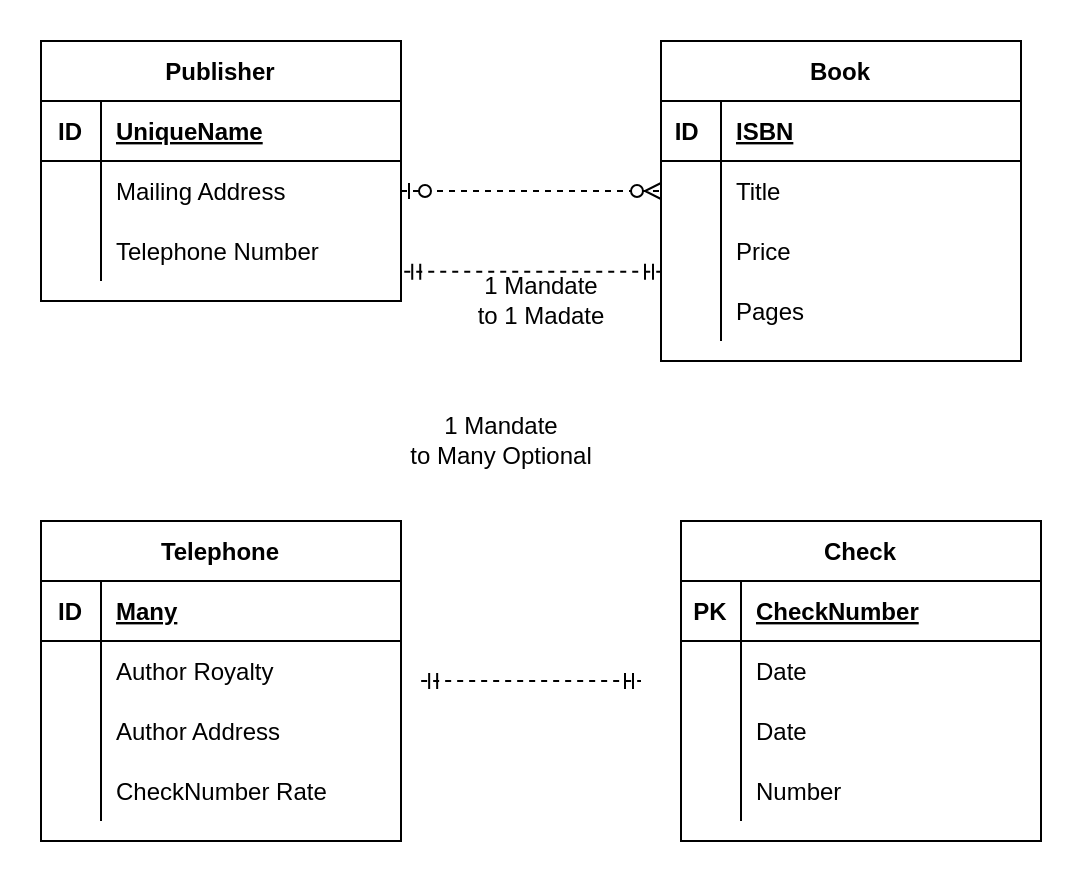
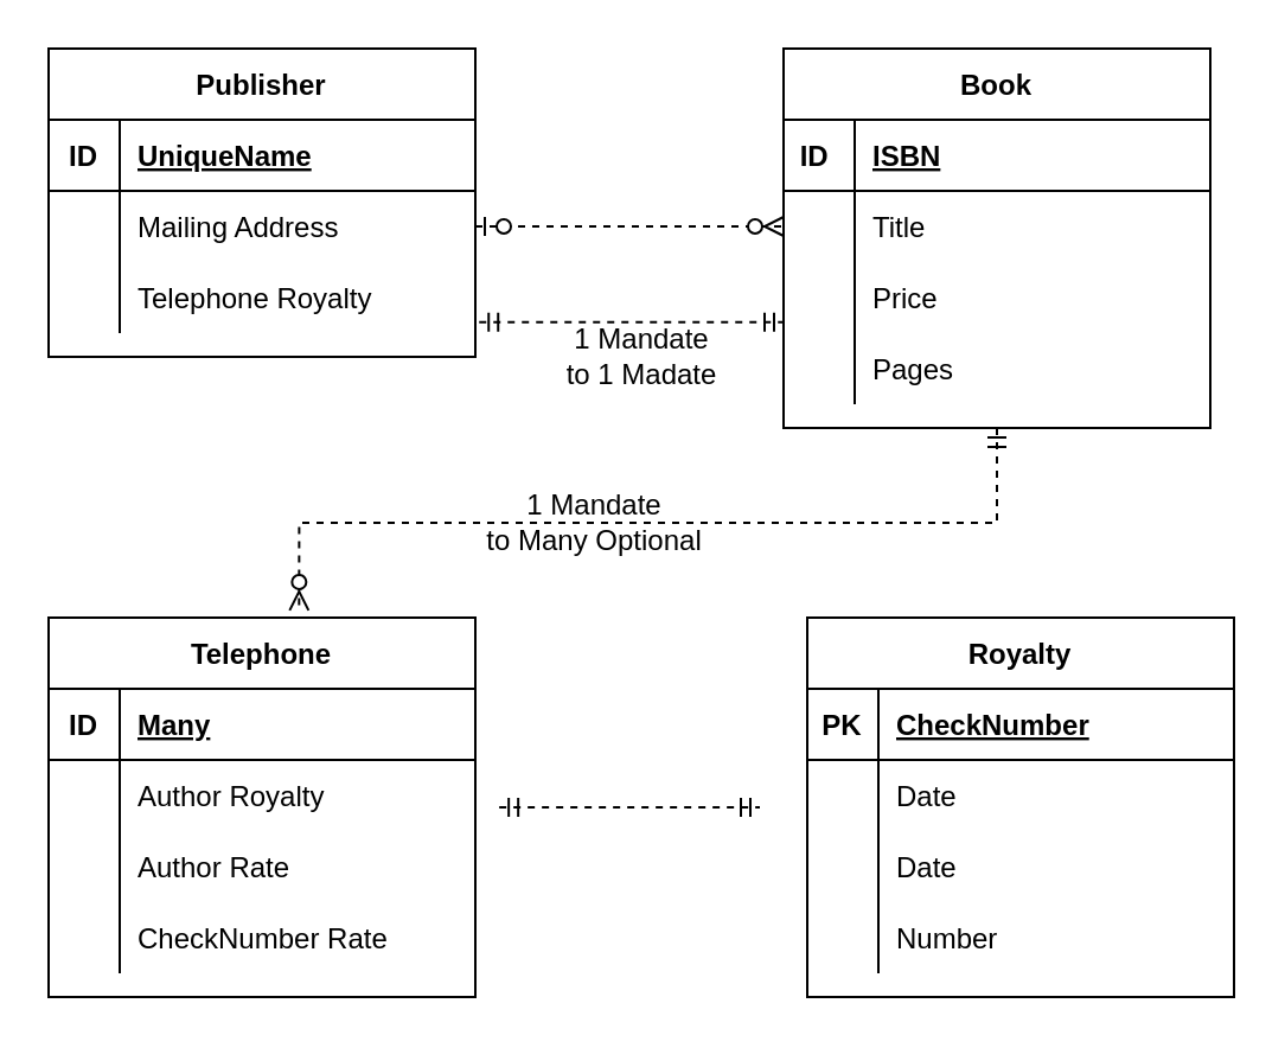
  <mxCell id="0" />
  <mxCell id="1" parent="0" />
  <mxCell id="2" value="Publisher" style="shape=table;startSize=30;container=1;collapsible=1;childLayout=tableLayout;fixedRows=1;rowLines=0;fontStyle=1;align=center;resizeLast=1;" vertex="1" parent="1"><mxGeometry x="20" y="20" width="180" height="130" as="geometry" /></mxCell>
  <mxCell id="3" value="" style="shape=tableRow;horizontal=0;startSize=0;swimlaneHead=0;swimlaneBody=0;fillColor=none;collapsible=0;dropTarget=0;points=[[0,0.5],[1,0.5]];portConstraint=eastwest;top=0;left=0;right=0;bottom=1;" vertex="1" parent="2"><mxGeometry y="30" width="180" height="30" as="geometry" /></mxCell>
  <mxCell id="4" value="ID" style="shape=partialRectangle;connectable=0;fillColor=none;top=0;left=0;bottom=0;right=0;fontStyle=1;overflow=hidden;" vertex="1" parent="3"><mxGeometry width="30" height="30" as="geometry"><mxRectangle width="30" height="30" as="alternateBounds" /></mxGeometry></mxCell>
  <mxCell id="5" value="UniqueName" style="shape=partialRectangle;connectable=0;fillColor=none;top=0;left=0;bottom=0;right=0;align=left;spacingLeft=6;fontStyle=5;overflow=hidden;" vertex="1" parent="3"><mxGeometry x="30" width="150" height="30" as="geometry"><mxRectangle width="150" height="30" as="alternateBounds" /></mxGeometry></mxCell>
  <mxCell id="6" value="" style="shape=tableRow;horizontal=0;startSize=0;swimlaneHead=0;swimlaneBody=0;fillColor=none;collapsible=0;dropTarget=0;points=[[0,0.5],[1,0.5]];portConstraint=eastwest;top=0;left=0;right=0;bottom=0;" vertex="1" parent="2"><mxGeometry y="60" width="180" height="30" as="geometry" /></mxCell>
  <mxCell id="7" value="" style="shape=partialRectangle;connectable=0;fillColor=none;top=0;left=0;bottom=0;right=0;editable=1;overflow=hidden;" vertex="1" parent="6"><mxGeometry width="30" height="30" as="geometry"><mxRectangle width="30" height="30" as="alternateBounds" /></mxGeometry></mxCell>
  <mxCell id="8" value="Mailing Address" style="shape=partialRectangle;connectable=0;fillColor=none;top=0;left=0;bottom=0;right=0;align=left;spacingLeft=6;overflow=hidden;" vertex="1" parent="6"><mxGeometry x="30" width="150" height="30" as="geometry"><mxRectangle width="150" height="30" as="alternateBounds" /></mxGeometry></mxCell>
  <mxCell id="9" value="" style="shape=tableRow;horizontal=0;startSize=0;swimlaneHead=0;swimlaneBody=0;fillColor=none;collapsible=0;dropTarget=0;points=[[0,0.5],[1,0.5]];portConstraint=eastwest;top=0;left=0;right=0;bottom=0;" vertex="1" parent="2"><mxGeometry y="90" width="180" height="30" as="geometry" /></mxCell>
  <mxCell id="10" value="" style="shape=partialRectangle;connectable=0;fillColor=none;top=0;left=0;bottom=0;right=0;editable=1;overflow=hidden;" vertex="1" parent="9"><mxGeometry width="30" height="30" as="geometry"><mxRectangle width="30" height="30" as="alternateBounds" /></mxGeometry></mxCell>
- <mxCell id="11" value="Telephone Number" style="shape=partialRectangle;connectable=0;fillColor=none;top=0;left=0;bottom=0;right=0;align=left;spacingLeft=6;overflow=hidden;" vertex="1" parent="9"><mxGeometry x="30" width="150" height="30" as="geometry"><mxRectangle width="150" height="30" as="alternateBounds" /></mxGeometry></mxCell>
+ <mxCell id="11" value="Telephone Royalty" style="shape=partialRectangle;connectable=0;fillColor=none;top=0;left=0;bottom=0;right=0;align=left;spacingLeft=6;overflow=hidden;" vertex="1" parent="9"><mxGeometry x="30" width="150" height="30" as="geometry"><mxRectangle width="150" height="30" as="alternateBounds" /></mxGeometry></mxCell>
  <mxCell id="12" value="Book" style="shape=table;startSize=30;container=1;collapsible=1;childLayout=tableLayout;fixedRows=1;rowLines=0;fontStyle=1;align=center;resizeLast=1;" vertex="1" parent="1"><mxGeometry x="330" y="20" width="180" height="160" as="geometry" /></mxCell>
  <mxCell id="13" value="" style="shape=tableRow;horizontal=0;startSize=0;swimlaneHead=0;swimlaneBody=0;fillColor=none;collapsible=0;dropTarget=0;points=[[0,0.5],[1,0.5]];portConstraint=eastwest;top=0;left=0;right=0;bottom=1;" vertex="1" parent="12"><mxGeometry y="30" width="180" height="30" as="geometry" /></mxCell>
  <mxCell id="14" value="ID " style="shape=partialRectangle;connectable=0;fillColor=none;top=0;left=0;bottom=0;right=0;fontStyle=1;overflow=hidden;" vertex="1" parent="13"><mxGeometry width="30" height="30" as="geometry"><mxRectangle width="30" height="30" as="alternateBounds" /></mxGeometry></mxCell>
  <mxCell id="15" value="ISBN" style="shape=partialRectangle;connectable=0;fillColor=none;top=0;left=0;bottom=0;right=0;align=left;spacingLeft=6;fontStyle=5;overflow=hidden;" vertex="1" parent="13"><mxGeometry x="30" width="150" height="30" as="geometry"><mxRectangle width="150" height="30" as="alternateBounds" /></mxGeometry></mxCell>
  <mxCell id="16" value="" style="shape=tableRow;horizontal=0;startSize=0;swimlaneHead=0;swimlaneBody=0;fillColor=none;collapsible=0;dropTarget=0;points=[[0,0.5],[1,0.5]];portConstraint=eastwest;top=0;left=0;right=0;bottom=0;" vertex="1" parent="12"><mxGeometry y="60" width="180" height="30" as="geometry" /></mxCell>
  <mxCell id="17" value="" style="shape=partialRectangle;connectable=0;fillColor=none;top=0;left=0;bottom=0;right=0;editable=1;overflow=hidden;" vertex="1" parent="16"><mxGeometry width="30" height="30" as="geometry"><mxRectangle width="30" height="30" as="alternateBounds" /></mxGeometry></mxCell>
  <mxCell id="18" value="Title" style="shape=partialRectangle;connectable=0;fillColor=none;top=0;left=0;bottom=0;right=0;align=left;spacingLeft=6;overflow=hidden;" vertex="1" parent="16"><mxGeometry x="30" width="150" height="30" as="geometry"><mxRectangle width="150" height="30" as="alternateBounds" /></mxGeometry></mxCell>
  <mxCell id="19" value="" style="shape=tableRow;horizontal=0;startSize=0;swimlaneHead=0;swimlaneBody=0;fillColor=none;collapsible=0;dropTarget=0;points=[[0,0.5],[1,0.5]];portConstraint=eastwest;top=0;left=0;right=0;bottom=0;" vertex="1" parent="12"><mxGeometry y="90" width="180" height="30" as="geometry" /></mxCell>
  <mxCell id="20" value="" style="shape=partialRectangle;connectable=0;fillColor=none;top=0;left=0;bottom=0;right=0;editable=1;overflow=hidden;" vertex="1" parent="19"><mxGeometry width="30" height="30" as="geometry"><mxRectangle width="30" height="30" as="alternateBounds" /></mxGeometry></mxCell>
  <mxCell id="21" value="Price" style="shape=partialRectangle;connectable=0;fillColor=none;top=0;left=0;bottom=0;right=0;align=left;spacingLeft=6;overflow=hidden;" vertex="1" parent="19"><mxGeometry x="30" width="150" height="30" as="geometry"><mxRectangle width="150" height="30" as="alternateBounds" /></mxGeometry></mxCell>
  <mxCell id="22" value="" style="shape=tableRow;horizontal=0;startSize=0;swimlaneHead=0;swimlaneBody=0;fillColor=none;collapsible=0;dropTarget=0;points=[[0,0.5],[1,0.5]];portConstraint=eastwest;top=0;left=0;right=0;bottom=0;" vertex="1" parent="12"><mxGeometry y="120" width="180" height="30" as="geometry" /></mxCell>
  <mxCell id="23" value="" style="shape=partialRectangle;connectable=0;fillColor=none;top=0;left=0;bottom=0;right=0;editable=1;overflow=hidden;" vertex="1" parent="22"><mxGeometry width="30" height="30" as="geometry"><mxRectangle width="30" height="30" as="alternateBounds" /></mxGeometry></mxCell>
  <mxCell id="24" value="Pages" style="shape=partialRectangle;connectable=0;fillColor=none;top=0;left=0;bottom=0;right=0;align=left;spacingLeft=6;overflow=hidden;" vertex="1" parent="22"><mxGeometry x="30" width="150" height="30" as="geometry"><mxRectangle width="150" height="30" as="alternateBounds" /></mxGeometry></mxCell>
  <mxCell id="25" value="Telephone" style="shape=table;startSize=30;container=1;collapsible=1;childLayout=tableLayout;fixedRows=1;rowLines=0;fontStyle=1;align=center;resizeLast=1;" vertex="1" parent="1"><mxGeometry x="20" y="260" width="180" height="160" as="geometry" /></mxCell>
  <mxCell id="26" value="" style="shape=tableRow;horizontal=0;startSize=0;swimlaneHead=0;swimlaneBody=0;fillColor=none;collapsible=0;dropTarget=0;points=[[0,0.5],[1,0.5]];portConstraint=eastwest;top=0;left=0;right=0;bottom=1;" vertex="1" parent="25"><mxGeometry y="30" width="180" height="30" as="geometry" /></mxCell>
  <mxCell id="27" value="ID" style="shape=partialRectangle;connectable=0;fillColor=none;top=0;left=0;bottom=0;right=0;fontStyle=1;overflow=hidden;" vertex="1" parent="26"><mxGeometry width="30" height="30" as="geometry"><mxRectangle width="30" height="30" as="alternateBounds" /></mxGeometry></mxCell>
  <mxCell id="28" value="Many" style="shape=partialRectangle;connectable=0;fillColor=none;top=0;left=0;bottom=0;right=0;align=left;spacingLeft=6;fontStyle=5;overflow=hidden;" vertex="1" parent="26"><mxGeometry x="30" width="150" height="30" as="geometry"><mxRectangle width="150" height="30" as="alternateBounds" /></mxGeometry></mxCell>
  <mxCell id="29" value="" style="shape=tableRow;horizontal=0;startSize=0;swimlaneHead=0;swimlaneBody=0;fillColor=none;collapsible=0;dropTarget=0;points=[[0,0.5],[1,0.5]];portConstraint=eastwest;top=0;left=0;right=0;bottom=0;" vertex="1" parent="25"><mxGeometry y="60" width="180" height="30" as="geometry" /></mxCell>
  <mxCell id="30" value="" style="shape=partialRectangle;connectable=0;fillColor=none;top=0;left=0;bottom=0;right=0;editable=1;overflow=hidden;" vertex="1" parent="29"><mxGeometry width="30" height="30" as="geometry"><mxRectangle width="30" height="30" as="alternateBounds" /></mxGeometry></mxCell>
  <mxCell id="31" value="Author Royalty" style="shape=partialRectangle;connectable=0;fillColor=none;top=0;left=0;bottom=0;right=0;align=left;spacingLeft=6;overflow=hidden;" vertex="1" parent="29"><mxGeometry x="30" width="150" height="30" as="geometry"><mxRectangle width="150" height="30" as="alternateBounds" /></mxGeometry></mxCell>
  <mxCell id="32" value="" style="shape=tableRow;horizontal=0;startSize=0;swimlaneHead=0;swimlaneBody=0;fillColor=none;collapsible=0;dropTarget=0;points=[[0,0.5],[1,0.5]];portConstraint=eastwest;top=0;left=0;right=0;bottom=0;" vertex="1" parent="25"><mxGeometry y="90" width="180" height="30" as="geometry" /></mxCell>
  <mxCell id="33" value="" style="shape=partialRectangle;connectable=0;fillColor=none;top=0;left=0;bottom=0;right=0;editable=1;overflow=hidden;" vertex="1" parent="32"><mxGeometry width="30" height="30" as="geometry"><mxRectangle width="30" height="30" as="alternateBounds" /></mxGeometry></mxCell>
- <mxCell id="34" value="Author Address" style="shape=partialRectangle;connectable=0;fillColor=none;top=0;left=0;bottom=0;right=0;align=left;spacingLeft=6;overflow=hidden;" vertex="1" parent="32"><mxGeometry x="30" width="150" height="30" as="geometry"><mxRectangle width="150" height="30" as="alternateBounds" /></mxGeometry></mxCell>
+ <mxCell id="34" value="Author Rate" style="shape=partialRectangle;connectable=0;fillColor=none;top=0;left=0;bottom=0;right=0;align=left;spacingLeft=6;overflow=hidden;" vertex="1" parent="32"><mxGeometry x="30" width="150" height="30" as="geometry"><mxRectangle width="150" height="30" as="alternateBounds" /></mxGeometry></mxCell>
  <mxCell id="35" value="" style="shape=tableRow;horizontal=0;startSize=0;swimlaneHead=0;swimlaneBody=0;fillColor=none;collapsible=0;dropTarget=0;points=[[0,0.5],[1,0.5]];portConstraint=eastwest;top=0;left=0;right=0;bottom=0;" vertex="1" parent="25"><mxGeometry y="120" width="180" height="30" as="geometry" /></mxCell>
  <mxCell id="36" value="" style="shape=partialRectangle;connectable=0;fillColor=none;top=0;left=0;bottom=0;right=0;editable=1;overflow=hidden;" vertex="1" parent="35"><mxGeometry width="30" height="30" as="geometry"><mxRectangle width="30" height="30" as="alternateBounds" /></mxGeometry></mxCell>
  <mxCell id="37" value="CheckNumber Rate" style="shape=partialRectangle;connectable=0;fillColor=none;top=0;left=0;bottom=0;right=0;align=left;spacingLeft=6;overflow=hidden;" vertex="1" parent="35"><mxGeometry x="30" width="150" height="30" as="geometry"><mxRectangle width="150" height="30" as="alternateBounds" /></mxGeometry></mxCell>
- <mxCell id="38" value="Check" style="shape=table;startSize=30;container=1;collapsible=1;childLayout=tableLayout;fixedRows=1;rowLines=0;fontStyle=1;align=center;resizeLast=1;" vertex="1" parent="1"><mxGeometry x="340" y="260" width="180" height="160" as="geometry" /></mxCell>
+ <mxCell id="38" value="Royalty" style="shape=table;startSize=30;container=1;collapsible=1;childLayout=tableLayout;fixedRows=1;rowLines=0;fontStyle=1;align=center;resizeLast=1;" vertex="1" parent="1"><mxGeometry x="340" y="260" width="180" height="160" as="geometry" /></mxCell>
  <mxCell id="39" value="" style="shape=tableRow;horizontal=0;startSize=0;swimlaneHead=0;swimlaneBody=0;fillColor=none;collapsible=0;dropTarget=0;points=[[0,0.5],[1,0.5]];portConstraint=eastwest;top=0;left=0;right=0;bottom=1;" vertex="1" parent="38"><mxGeometry y="30" width="180" height="30" as="geometry" /></mxCell>
  <mxCell id="40" value="PK" style="shape=partialRectangle;connectable=0;fillColor=none;top=0;left=0;bottom=0;right=0;fontStyle=1;overflow=hidden;" vertex="1" parent="39"><mxGeometry width="30" height="30" as="geometry"><mxRectangle width="30" height="30" as="alternateBounds" /></mxGeometry></mxCell>
  <mxCell id="41" value="CheckNumber" style="shape=partialRectangle;connectable=0;fillColor=none;top=0;left=0;bottom=0;right=0;align=left;spacingLeft=6;fontStyle=5;overflow=hidden;" vertex="1" parent="39"><mxGeometry x="30" width="150" height="30" as="geometry"><mxRectangle width="150" height="30" as="alternateBounds" /></mxGeometry></mxCell>
  <mxCell id="42" value="" style="shape=tableRow;horizontal=0;startSize=0;swimlaneHead=0;swimlaneBody=0;fillColor=none;collapsible=0;dropTarget=0;points=[[0,0.5],[1,0.5]];portConstraint=eastwest;top=0;left=0;right=0;bottom=0;" vertex="1" parent="38"><mxGeometry y="60" width="180" height="30" as="geometry" /></mxCell>
  <mxCell id="43" value="" style="shape=partialRectangle;connectable=0;fillColor=none;top=0;left=0;bottom=0;right=0;editable=1;overflow=hidden;" vertex="1" parent="42"><mxGeometry width="30" height="30" as="geometry"><mxRectangle width="30" height="30" as="alternateBounds" /></mxGeometry></mxCell>
  <mxCell id="44" value="Date" style="shape=partialRectangle;connectable=0;fillColor=none;top=0;left=0;bottom=0;right=0;align=left;spacingLeft=6;overflow=hidden;" vertex="1" parent="42"><mxGeometry x="30" width="150" height="30" as="geometry"><mxRectangle width="150" height="30" as="alternateBounds" /></mxGeometry></mxCell>
  <mxCell id="45" value="" style="shape=tableRow;horizontal=0;startSize=0;swimlaneHead=0;swimlaneBody=0;fillColor=none;collapsible=0;dropTarget=0;points=[[0,0.5],[1,0.5]];portConstraint=eastwest;top=0;left=0;right=0;bottom=0;" vertex="1" parent="38"><mxGeometry y="90" width="180" height="30" as="geometry" /></mxCell>
  <mxCell id="46" value="" style="shape=partialRectangle;connectable=0;fillColor=none;top=0;left=0;bottom=0;right=0;editable=1;overflow=hidden;" vertex="1" parent="45"><mxGeometry width="30" height="30" as="geometry"><mxRectangle width="30" height="30" as="alternateBounds" /></mxGeometry></mxCell>
  <mxCell id="47" value="Date" style="shape=partialRectangle;connectable=0;fillColor=none;top=0;left=0;bottom=0;right=0;align=left;spacingLeft=6;overflow=hidden;" vertex="1" parent="45"><mxGeometry x="30" width="150" height="30" as="geometry"><mxRectangle width="150" height="30" as="alternateBounds" /></mxGeometry></mxCell>
  <mxCell id="48" value="" style="shape=tableRow;horizontal=0;startSize=0;swimlaneHead=0;swimlaneBody=0;fillColor=none;collapsible=0;dropTarget=0;points=[[0,0.5],[1,0.5]];portConstraint=eastwest;top=0;left=0;right=0;bottom=0;" vertex="1" parent="38"><mxGeometry y="120" width="180" height="30" as="geometry" /></mxCell>
  <mxCell id="49" value="" style="shape=partialRectangle;connectable=0;fillColor=none;top=0;left=0;bottom=0;right=0;editable=1;overflow=hidden;" vertex="1" parent="48"><mxGeometry width="30" height="30" as="geometry"><mxRectangle width="30" height="30" as="alternateBounds" /></mxGeometry></mxCell>
  <mxCell id="50" value="Number" style="shape=partialRectangle;connectable=0;fillColor=none;top=0;left=0;bottom=0;right=0;align=left;spacingLeft=6;overflow=hidden;" vertex="1" parent="48"><mxGeometry x="30" width="150" height="30" as="geometry"><mxRectangle width="150" height="30" as="alternateBounds" /></mxGeometry></mxCell>
  <mxCell id="51" value="" style="edgeStyle=entityRelationEdgeStyle;fontSize=12;html=1;endArrow=ERzeroToMany;startArrow=ERzeroToOne;rounded=0;exitX=1;exitY=0.5;exitDx=0;exitDy=0;entryX=0;entryY=0.5;entryDx=0;entryDy=0;dashed=1;" edge="1" parent="1" source="6" target="16"><mxGeometry width="100" height="100" relative="1" as="geometry"><mxPoint x="260" y="260" as="sourcePoint" /><mxPoint x="360" y="160" as="targetPoint" /></mxGeometry></mxCell>
  <mxCell id="52" value="" style="edgeStyle=entityRelationEdgeStyle;fontSize=12;html=1;endArrow=ERmandOne;startArrow=ERmandOne;rounded=0;exitX=1.009;exitY=0.847;exitDx=0;exitDy=0;exitPerimeter=0;entryX=0;entryY=0.847;entryDx=0;entryDy=0;entryPerimeter=0;dashed=1;" edge="1" parent="1" source="9" target="19"><mxGeometry width="100" height="100" relative="1" as="geometry"><mxPoint x="260" y="250" as="sourcePoint" /><mxPoint x="360" y="150" as="targetPoint" /></mxGeometry></mxCell>
  <mxCell id="53" value="1 Mandate&lt;br&gt;to 1 Madate" style="text;html=1;align=center;verticalAlign=middle;resizable=0;points=[];autosize=1;strokeColor=none;fillColor=none;dashed=1;" vertex="1" parent="1"><mxGeometry x="225" y="130" width="90" height="40" as="geometry" /></mxCell>
+ <mxCell id="54" value="" style="edgeStyle=orthogonalEdgeStyle;fontSize=12;html=1;endArrow=ERzeroToMany;startArrow=ERmandOne;rounded=0;exitX=0.5;exitY=1;exitDx=0;exitDy=0;entryX=0.587;entryY=-0.019;entryDx=0;entryDy=0;entryPerimeter=0;dashed=1;" edge="1" parent="1" source="12" target="25"><mxGeometry width="100" height="100" relative="1" as="geometry"><mxPoint x="60" y="250" as="sourcePoint" /><mxPoint x="390" y="180" as="targetPoint" /></mxGeometry></mxCell>
  <mxCell id="55" value="1 Mandate&lt;br&gt;to Many Optional" style="text;html=1;align=center;verticalAlign=middle;resizable=0;points=[];autosize=1;strokeColor=none;fillColor=none;" vertex="1" parent="1"><mxGeometry x="195" y="200" width="110" height="40" as="geometry" /></mxCell>
  <mxCell id="56" value="" style="edgeStyle=entityRelationEdgeStyle;fontSize=12;html=1;endArrow=ERmandOne;startArrow=ERmandOne;rounded=0;exitX=1.056;exitY=0.667;exitDx=0;exitDy=0;exitPerimeter=0;dashed=1;" edge="1" parent="1" source="29"><mxGeometry width="100" height="100" relative="1" as="geometry"><mxPoint x="260" y="250" as="sourcePoint" /><mxPoint x="320" y="340" as="targetPoint" /></mxGeometry></mxCell>
